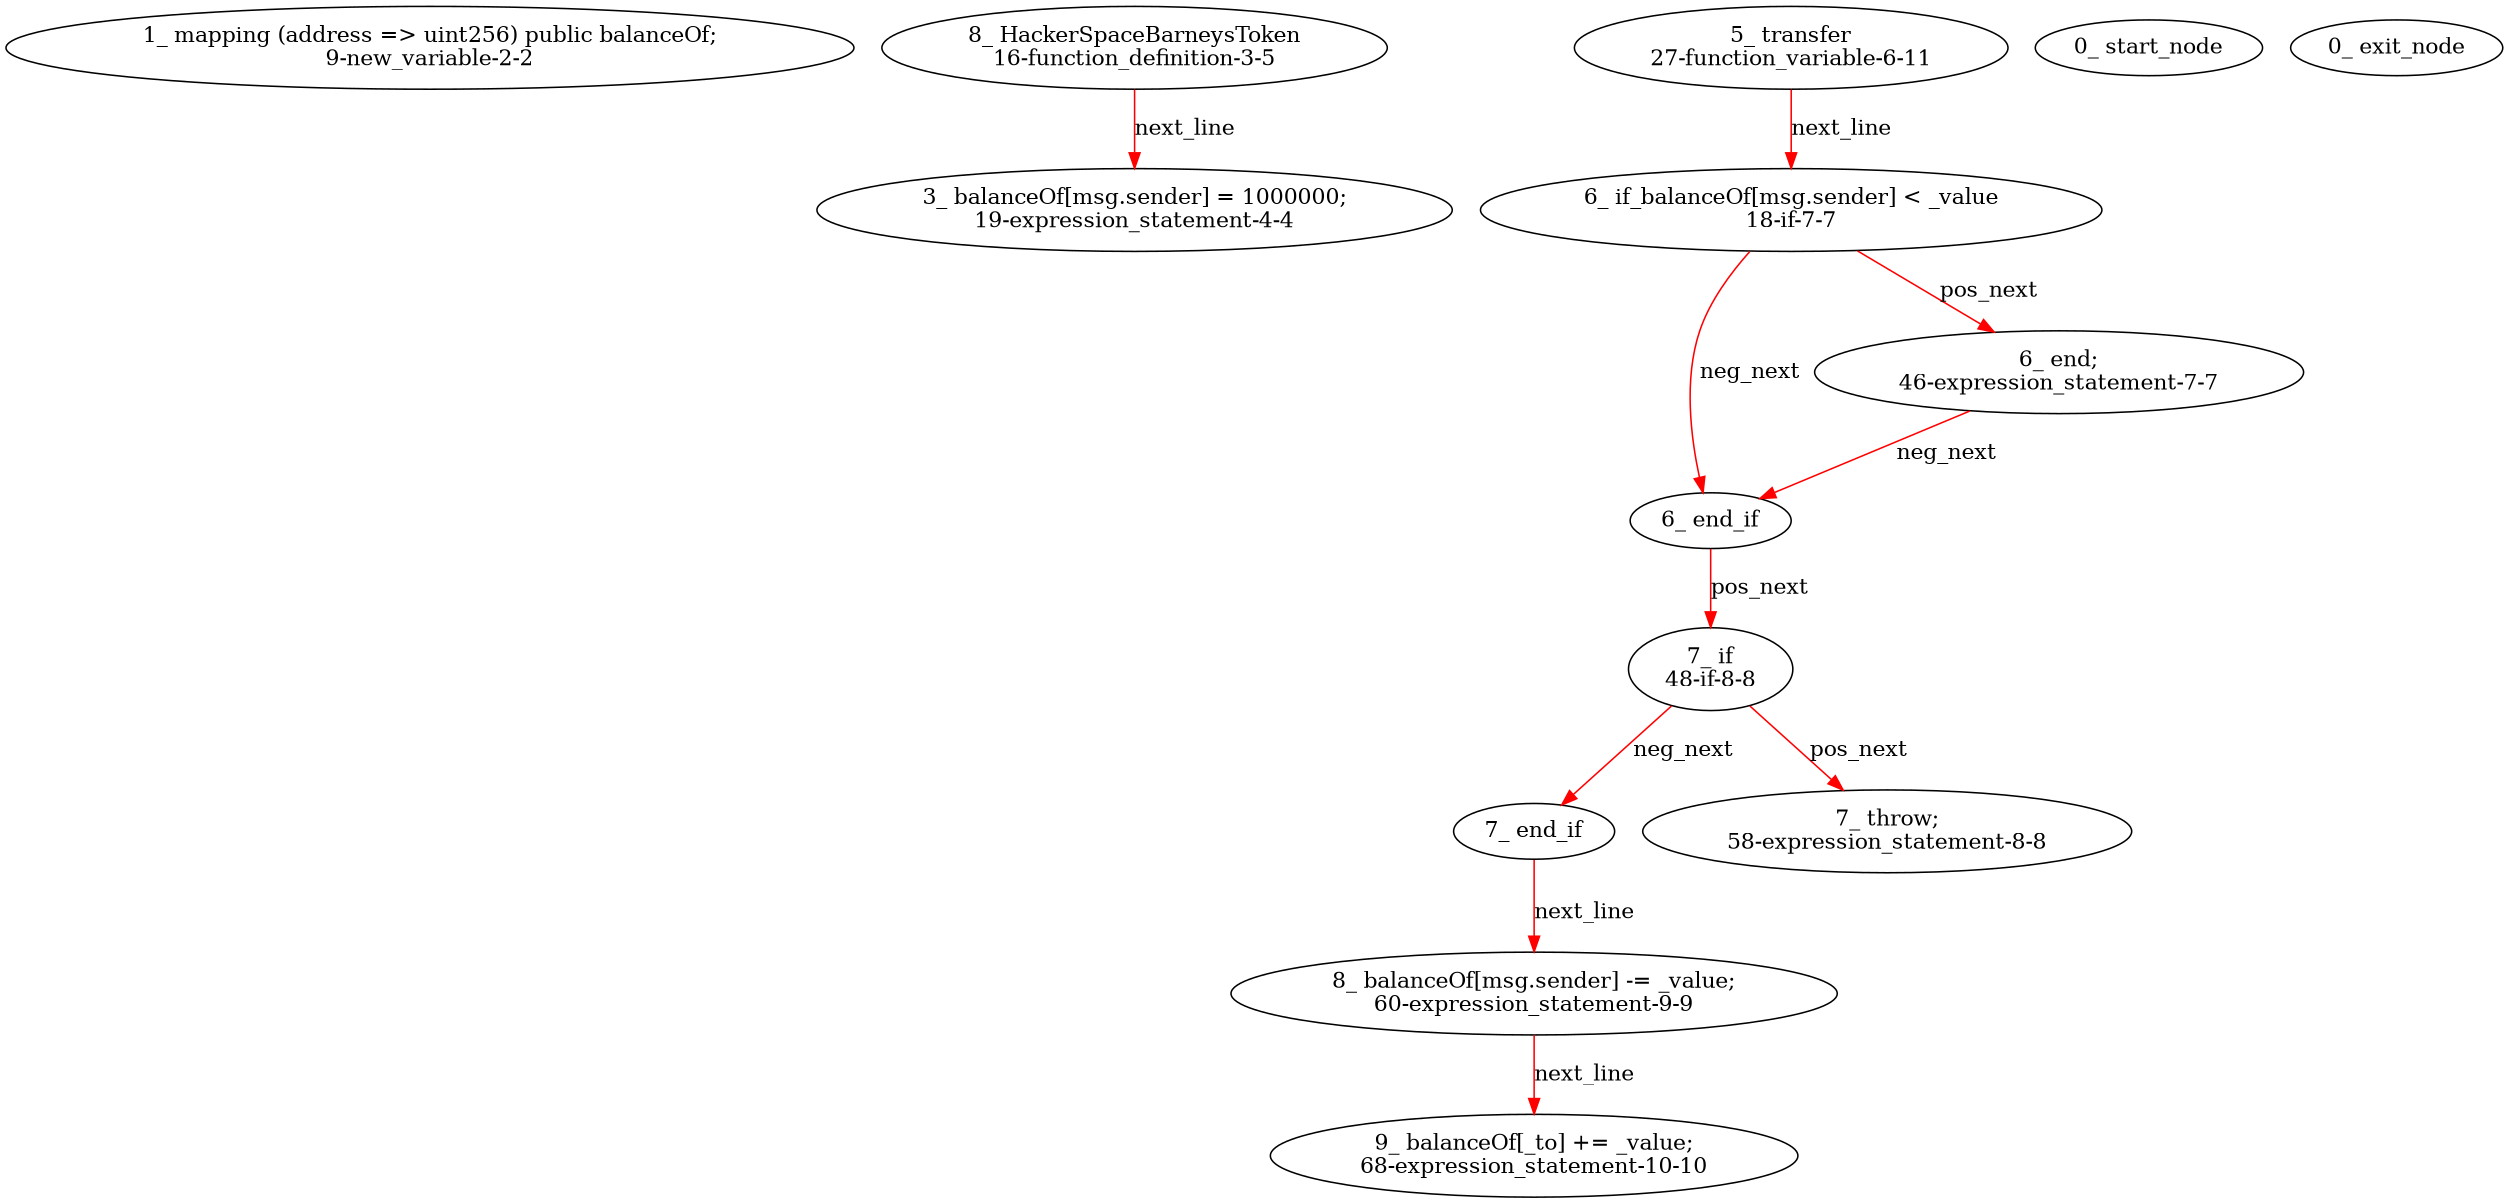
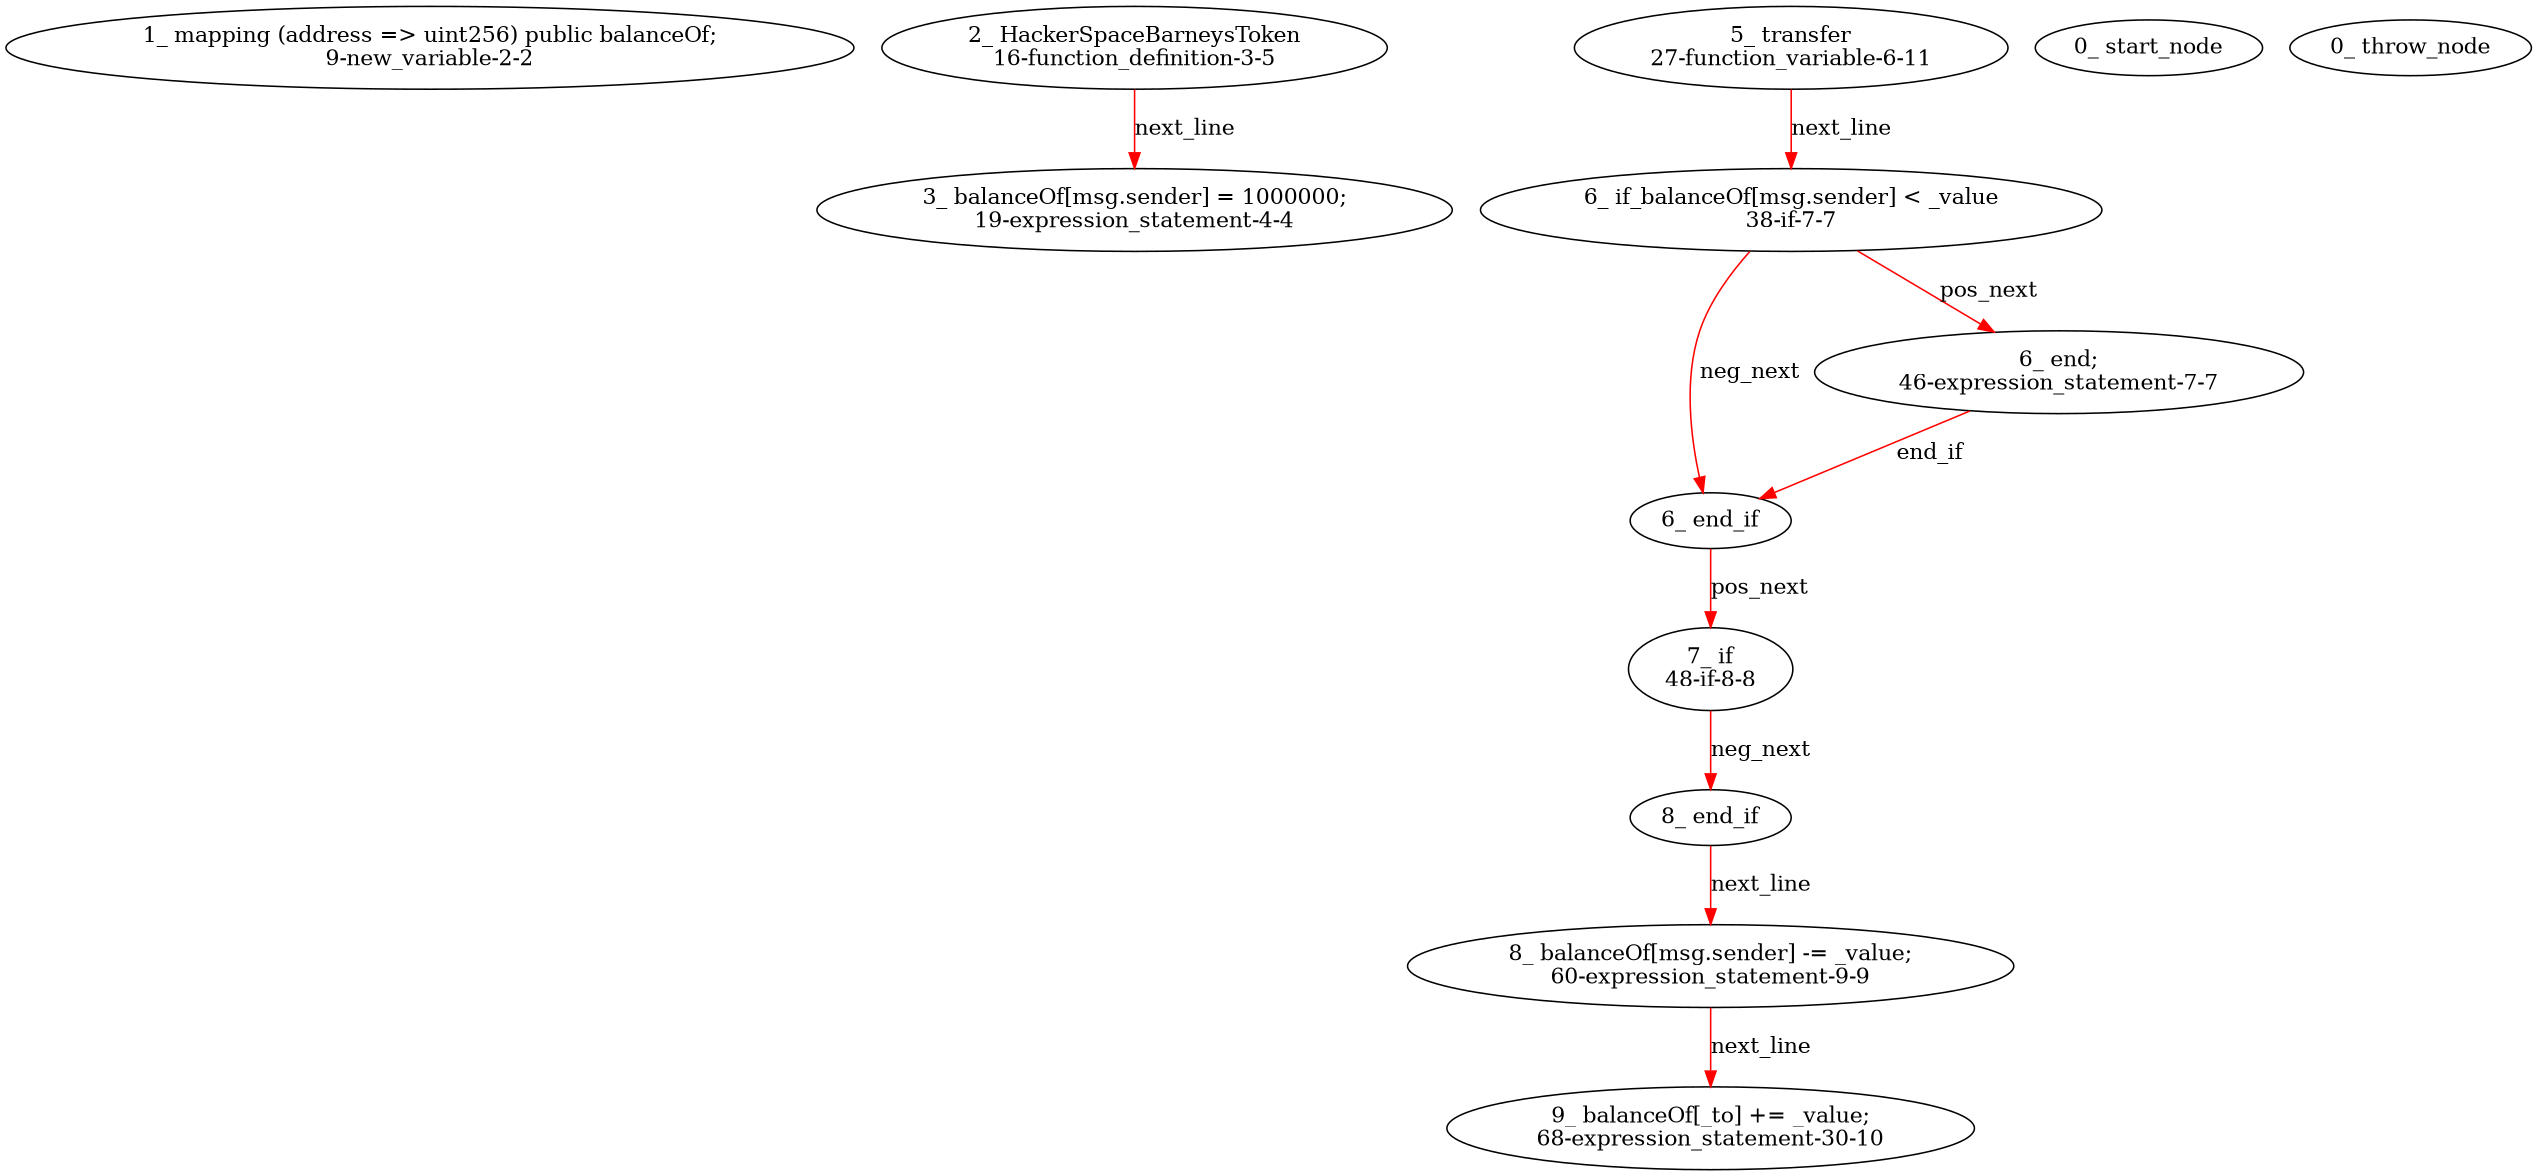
  digraph {
    node [type_label=expression_statement]
    edge [color=red controlflow_type=next_line edge_type=CFG_edge]
    n1 [label="1_ mapping (address => uint256) public balanceOf;\n9-new_variable-2-2" type_label=new_variable]
-   n2 [label="8_ HackerSpaceBarneysToken\n16-function_definition-3-5" type_label=function_definition]
+   n2 [label="2_ HackerSpaceBarneysToken\n16-function_definition-3-5" type_label=function_definition]
    n3 [label="3_ balanceOf[msg.sender] = 1000000;\n19-expression_statement-4-4"]
    n4 [label="5_ transfer\n27-function_variable-6-11" type_label=function_definition]
-   n5 [label="6_ if_balanceOf[msg.sender] < _value\n18-if-7-7" type_label=if]
+   n5 [label="6_ if_balanceOf[msg.sender] < _value\n38-if-7-7" type_label=if]
    n6 [label="6_ end_if" type_label=end_if]
    n7 [label="6_ end;\n46-expression_statement-7-7"]
    n8 [label="7_ if\n48-if-8-8" type_label=if]
-   n9 [label="7_ end_if" type_label=end_if]
-   n10 [label="7_ throw;\n58-expression_statement-8-8"]
+   n9 [label="8_ end_if" type_label=end_if]
    n11 [label="8_ balanceOf[msg.sender] -= _value;\n60-expression_statement-9-9"]
-   n12 [label="9_ balanceOf[_to] += _value;\n68-expression_statement-10-10"]
+   n12 [label="9_ balanceOf[_to] += _value;\n68-expression_statement-30-10"]
    n13 [label="0_ start_node" type_label=start]
-   n14 [label="0_ exit_node" type_label=exit]
+   n14 [label="0_ throw_node" type_label=exit]
    n2 -> n3 [label=next_line]
    n4 -> n5 [label=next_line]
    n5 -> n6 [controlflow_type=neg_next label=neg_next]
    n5 -> n7 [controlflow_type=pos_next label=pos_next]
    n6 -> n8 [label=pos_next]
-   n7 -> n6 [controlflow_type=end_if label=neg_next]
+   n7 -> n6 [controlflow_type=end_if label=end_if]
    n8 -> n9 [controlflow_type=neg_next label=neg_next]
-   n8 -> n10 [controlflow_type=pos_next label=pos_next]
    n9 -> n11 [label=next_line]
    n11 -> n12 [label=next_line]
  }
